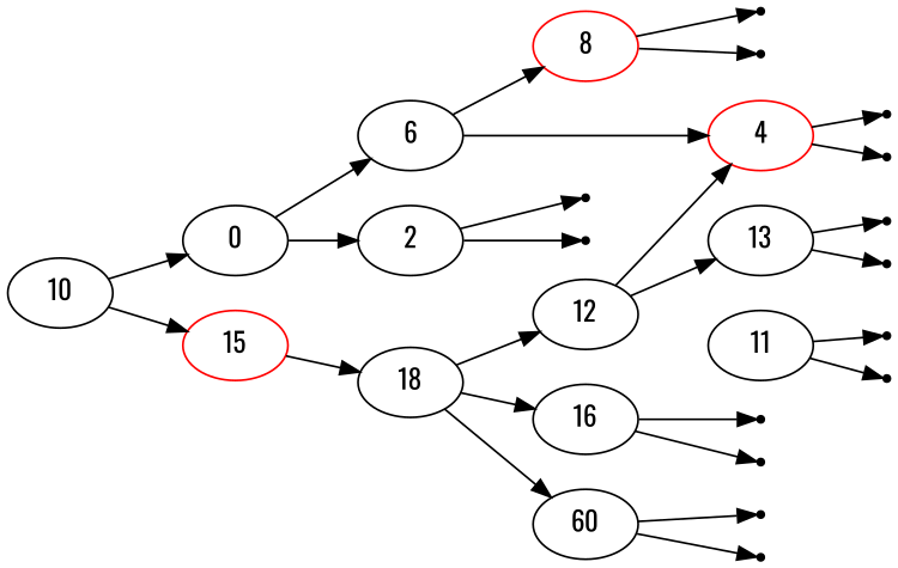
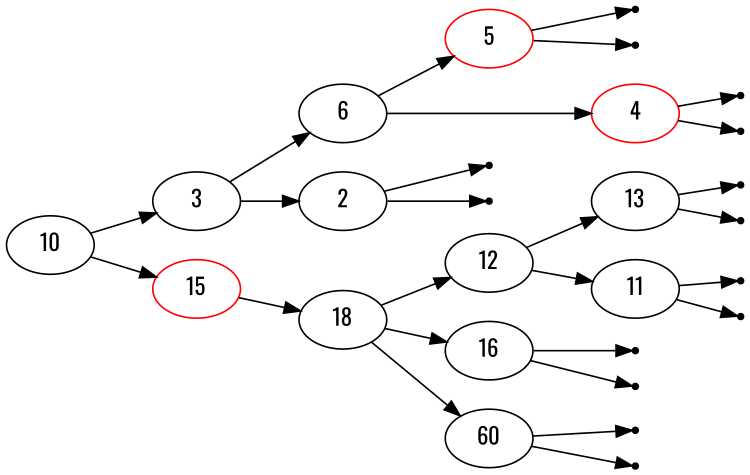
  digraph {
    fontname=Oswald
    rankdir=LR
    node [fontname=Oswald shape=point]
    edge [fontname=Oswald]
    n1 [label=10 shape=""]
-   n2 [label=0 shape=""]
+   n2 [label=3 shape=""]
    n3 [color=red label=15 shape=""]
    n4 [label=2 shape=""]
    n5 [label=6 shape=""]
    n6 [label=18 shape=""]
    null1
    null2
    n9 [color=red label=4 shape=""]
-   n10 [color=red label=8 shape=""]
+   n10 [color=red label=5 shape=""]
    null3
    null4
    null5
    null6
    n15 [label=12 shape=""]
    n16 [label=11 shape=""]
    n17 [label=13 shape=""]
    n18 [label=16 shape=""]
    n19 [label=60 shape=""]
    null7
    null8
    null9
    null10
    null11
    null12
    null13
    null14
    n1 -> n2
    n1 -> n3
    n2 -> n4
    n2 -> n5
    n3 -> n6
    n4 -> null1
    n4 -> null2
    n5 -> n9
    n5 -> n10
    n6 -> n15
    n6 -> n18
    n6 -> n19
    n9 -> null3
    n9 -> null4
    n10 -> null5
    n10 -> null6
-   n15 -> n9
+   n15 -> n16
    n15 -> n17
    n16 -> null7
    n16 -> null8
    n17 -> null9
    n17 -> null10
    n18 -> null11
    n18 -> null12
    n19 -> null13
    n19 -> null14
  }
